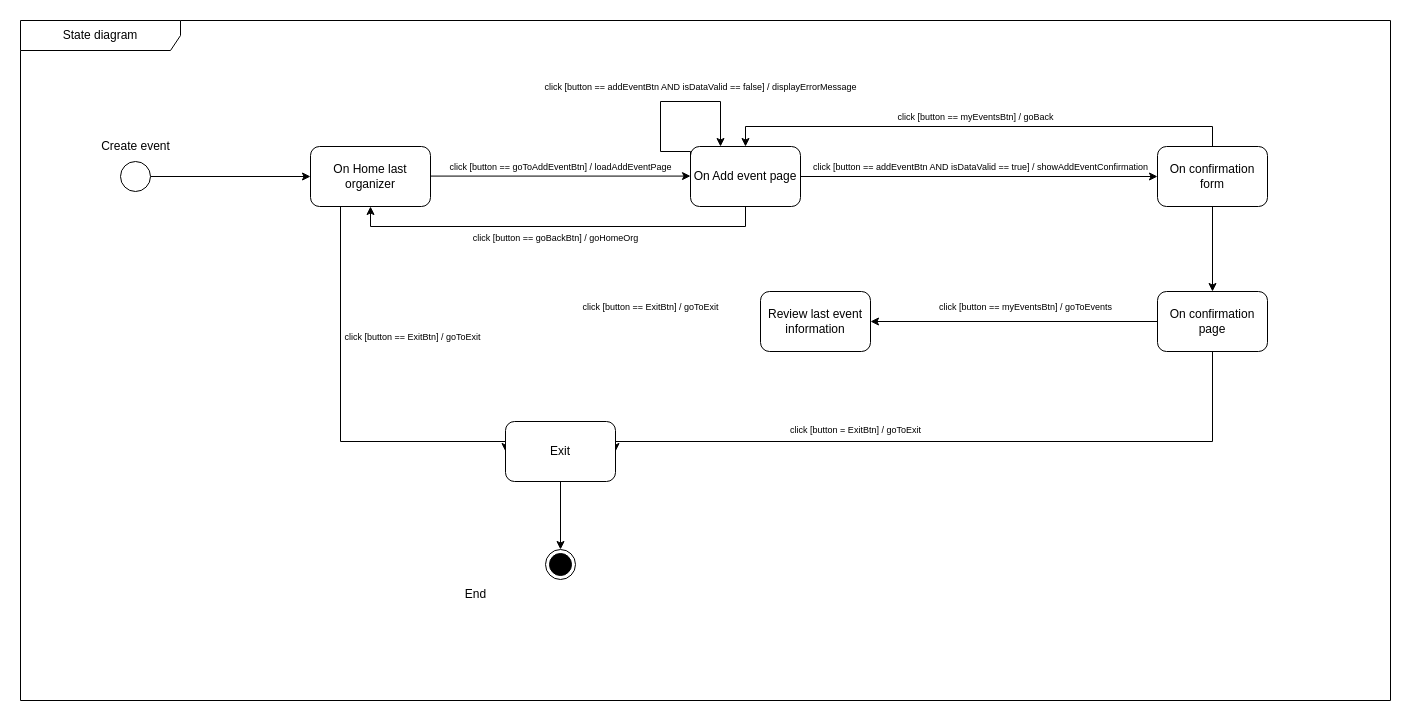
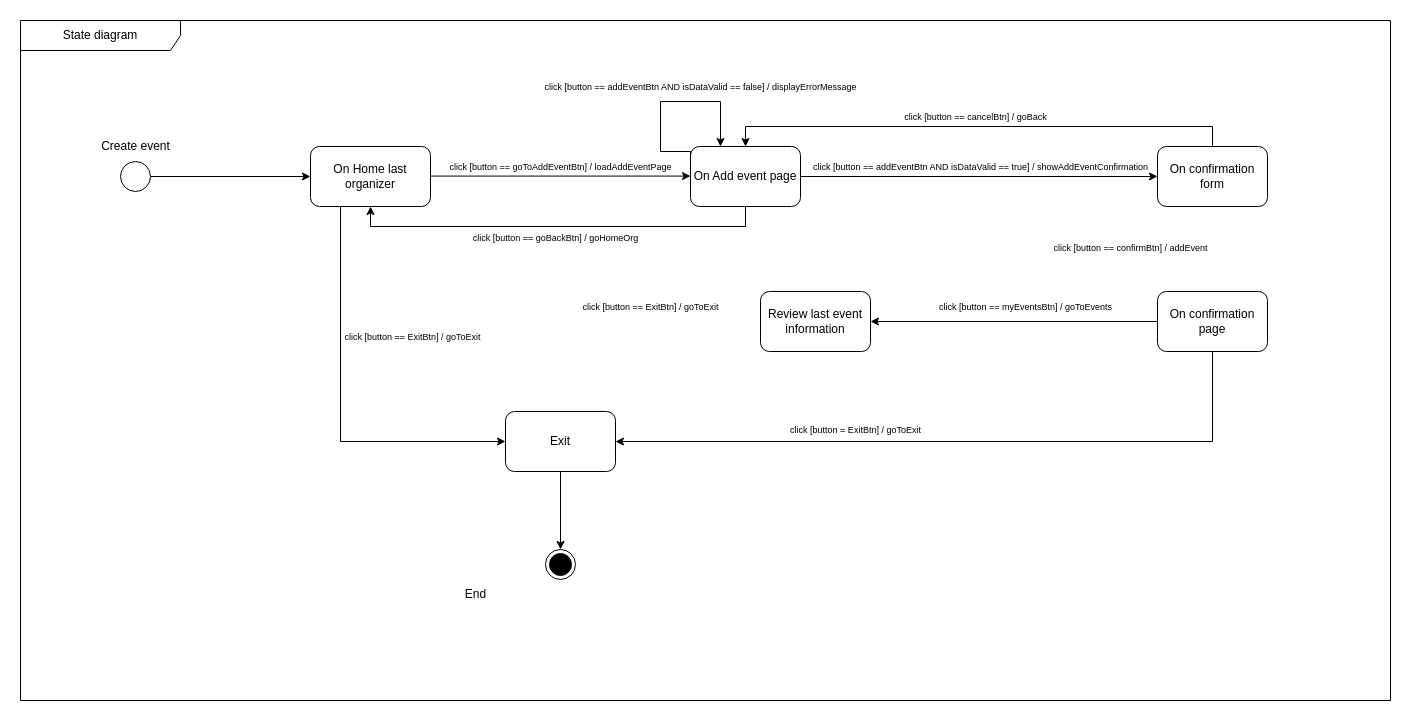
  <mxCell id="0" />
  <mxCell id="1" parent="0" />
  <mxCell id="2" value="State diagram" style="shape=umlFrame;whiteSpace=wrap;html=1;pointerEvents=0;recursiveResize=0;container=1;collapsible=0;width=160;" vertex="1" parent="1"><mxGeometry width="1370" height="680" as="geometry" x="20" y="20" /></mxCell>
  <mxCell id="3" style="edgeStyle=orthogonalEdgeStyle;rounded=0;orthogonalLoop=1;jettySize=auto;html=1;entryX=0;entryY=0.5;entryDx=0;entryDy=0;" edge="1" parent="2" source="4" target="10"><mxGeometry relative="1" as="geometry" /></mxCell>
  <mxCell id="4" value="" style="ellipse;" vertex="1" parent="2"><mxGeometry x="100" y="141" width="30" height="30" as="geometry" /></mxCell>
  <mxCell id="5" value="Create event" style="text;html=1;align=center;verticalAlign=middle;resizable=0;points=[];autosize=1;strokeColor=none;fillColor=none;" vertex="1" parent="2"><mxGeometry x="70" y="111" width="90" height="30" as="geometry" /></mxCell>
  <mxCell id="6" value="End" style="text;html=1;align=center;verticalAlign=middle;resizable=0;points=[];autosize=1;strokeColor=none;fillColor=none;" vertex="1" parent="2"><mxGeometry x="435" y="559" width="40" height="30" as="geometry" /></mxCell>
  <mxCell id="7" value="" style="ellipse;html=1;shape=endState;fillColor=strokeColor;" vertex="1" parent="2"><mxGeometry x="525" y="529" width="30" height="30" as="geometry" /></mxCell>
  <mxCell id="8" style="edgeStyle=orthogonalEdgeStyle;rounded=0;orthogonalLoop=1;jettySize=auto;html=1;" edge="1" parent="2"><mxGeometry relative="1" as="geometry"><mxPoint x="410" y="155.58" as="sourcePoint" /><mxPoint x="670" y="155.58" as="targetPoint" /></mxGeometry></mxCell>
  <mxCell id="9" style="edgeStyle=orthogonalEdgeStyle;rounded=0;orthogonalLoop=1;jettySize=auto;html=1;entryX=0;entryY=0.5;entryDx=0;entryDy=0;" edge="1" parent="2" source="10" target="26"><mxGeometry relative="1" as="geometry"><Array as="points"><mxPoint x="320" y="421" /></Array></mxGeometry></mxCell>
  <mxCell id="10" value="On Home last organizer" style="rounded=1;whiteSpace=wrap;html=1;" vertex="1" parent="2"><mxGeometry x="290" y="126" width="120" height="60" as="geometry" /></mxCell>
  <mxCell id="11" value="&lt;font style=&quot;font-size: 9px;&quot;&gt;click [button == goToAddEventBtn] / loadAddEventPage&lt;/font&gt;" style="text;html=1;align=center;verticalAlign=middle;resizable=0;points=[];autosize=1;strokeColor=none;fillColor=none;" vertex="1" parent="2"><mxGeometry x="415" y="131" width="250" height="30" as="geometry" /></mxCell>
  <mxCell id="12" style="edgeStyle=orthogonalEdgeStyle;rounded=0;orthogonalLoop=1;jettySize=auto;html=1;entryX=0.5;entryY=1;entryDx=0;entryDy=0;" edge="1" parent="2" source="14" target="10"><mxGeometry relative="1" as="geometry"><Array as="points"><mxPoint x="725" y="206" /><mxPoint x="350" y="206" /></Array></mxGeometry></mxCell>
  <mxCell id="13" style="edgeStyle=orthogonalEdgeStyle;rounded=0;orthogonalLoop=1;jettySize=auto;html=1;" edge="1" parent="2" source="14" target="18"><mxGeometry relative="1" as="geometry" /></mxCell>
  <mxCell id="14" value="On Add event page" style="rounded=1;whiteSpace=wrap;html=1;" vertex="1" parent="2"><mxGeometry x="670" y="126" width="110" height="60" as="geometry" /></mxCell>
  <mxCell id="15" value="&lt;font style=&quot;font-size: 9px;&quot;&gt;click [button == goBackBtn] / goHomeOrg&lt;/font&gt;" style="text;html=1;align=center;verticalAlign=middle;resizable=0;points=[];autosize=1;strokeColor=none;fillColor=none;" vertex="1" parent="2"><mxGeometry x="440" y="202" width="190" height="30" as="geometry" /></mxCell>
- <mxCell id="16" style="edgeStyle=orthogonalEdgeStyle;rounded=0;orthogonalLoop=1;jettySize=auto;html=1;" edge="1" parent="2" source="18" target="22"><mxGeometry relative="1" as="geometry" /></mxCell>
  <mxCell id="17" style="edgeStyle=orthogonalEdgeStyle;rounded=0;orthogonalLoop=1;jettySize=auto;html=1;entryX=0.5;entryY=0;entryDx=0;entryDy=0;" edge="1" parent="2" source="18" target="14"><mxGeometry relative="1" as="geometry"><Array as="points"><mxPoint x="1192" y="106" /><mxPoint x="725" y="106" /></Array></mxGeometry></mxCell>
  <mxCell id="18" value="On confirmation form" style="rounded=1;whiteSpace=wrap;html=1;" vertex="1" parent="2"><mxGeometry x="1137" y="126" width="110" height="60" as="geometry" /></mxCell>
  <mxCell id="19" value="&lt;font style=&quot;font-size: 9px;&quot;&gt;click [button == addEventBtn AND isDataValid == true] / showAddEventConfirmation&lt;/font&gt;" style="text;html=1;align=center;verticalAlign=middle;resizable=0;points=[];autosize=1;strokeColor=none;fillColor=none;" vertex="1" parent="2"><mxGeometry x="780" y="131" width="360" height="30" as="geometry" /></mxCell>
  <mxCell id="20" style="edgeStyle=orthogonalEdgeStyle;rounded=0;orthogonalLoop=1;jettySize=auto;html=1;entryX=1;entryY=0.5;entryDx=0;entryDy=0;" edge="1" parent="2" source="22" target="26"><mxGeometry relative="1" as="geometry"><Array as="points"><mxPoint x="1192" y="421" /></Array></mxGeometry></mxCell>
  <mxCell id="21" style="edgeStyle=orthogonalEdgeStyle;rounded=0;orthogonalLoop=1;jettySize=auto;html=1;" edge="1" parent="2" source="22" target="29"><mxGeometry relative="1" as="geometry" /></mxCell>
  <mxCell id="22" value="On confirmation page" style="rounded=1;whiteSpace=wrap;html=1;" vertex="1" parent="2"><mxGeometry x="1137" y="271" width="110" height="60" as="geometry" /></mxCell>
- <mxCell id="24" value="&lt;font style=&quot;font-size: 9px;&quot;&gt;click [button == myEventsBtn] / goBack&lt;/font&gt;" style="text;html=1;align=center;verticalAlign=middle;resizable=0;points=[];autosize=1;strokeColor=none;fillColor=none;" vertex="1" parent="2"><mxGeometry x="870" y="81" width="170" height="30" as="geometry" /></mxCell>
+ <mxCell id="23" value="&lt;font style=&quot;font-size: 9px;&quot;&gt;click [button == confirmBtn] / addEvent&lt;/font&gt;" style="text;html=1;align=center;verticalAlign=middle;resizable=0;points=[];autosize=1;strokeColor=none;fillColor=none;" vertex="1" parent="2"><mxGeometry x="1020" y="212" width="180" height="30" as="geometry" /></mxCell>
+ <mxCell id="24" value="&lt;font style=&quot;font-size: 9px;&quot;&gt;click [button == cancelBtn] / goBack&lt;/font&gt;" style="text;html=1;align=center;verticalAlign=middle;resizable=0;points=[];autosize=1;strokeColor=none;fillColor=none;" vertex="1" parent="2"><mxGeometry x="870" y="81" width="170" height="30" as="geometry" /></mxCell>
  <mxCell id="25" style="edgeStyle=orthogonalEdgeStyle;rounded=0;orthogonalLoop=1;jettySize=auto;html=1;" edge="1" parent="2" source="26" target="7"><mxGeometry relative="1" as="geometry" /></mxCell>
- <mxCell id="26" value="Exit" style="rounded=1;whiteSpace=wrap;html=1;" vertex="1" parent="2"><mxGeometry x="485" y="401" width="110" height="60" as="geometry" /></mxCell>
+ <mxCell id="26" value="Exit" style="rounded=1;whiteSpace=wrap;html=1;" vertex="1" parent="2"><mxGeometry x="485" y="391" width="110" height="60" as="geometry" /></mxCell>
  <mxCell id="27" value="&lt;font style=&quot;font-size: 9px;&quot;&gt;click [button == ExitBtn] / goToExit&lt;/font&gt;" style="text;html=1;align=center;verticalAlign=middle;resizable=0;points=[];autosize=1;strokeColor=none;fillColor=none;" vertex="1" parent="2"><mxGeometry x="312" y="301" width="160" height="30" as="geometry" /></mxCell>
  <mxCell id="28" value="&lt;font style=&quot;font-size: 9px;&quot;&gt;click [button = ExitBtn] / goToExit&lt;/font&gt;" style="text;html=1;align=center;verticalAlign=middle;resizable=0;points=[];autosize=1;strokeColor=none;fillColor=none;" vertex="1" parent="2"><mxGeometry x="760" y="394" width="150" height="30" as="geometry" /></mxCell>
  <mxCell id="29" value="Review last event information" style="rounded=1;whiteSpace=wrap;html=1;" vertex="1" parent="2"><mxGeometry x="740" y="271" width="110" height="60" as="geometry" /></mxCell>
  <mxCell id="30" value="&lt;font style=&quot;font-size: 9px;&quot;&gt;click [button == myEventsBtn] / goToEvents&lt;/font&gt;" style="text;html=1;align=center;verticalAlign=middle;resizable=0;points=[];autosize=1;strokeColor=none;fillColor=none;" vertex="1" parent="2"><mxGeometry x="905" y="271" width="200" height="30" as="geometry" /></mxCell>
  <mxCell id="31" value="&lt;font style=&quot;font-size: 9px;&quot;&gt;click [button == ExitBtn] / goToExit&lt;/font&gt;" style="text;html=1;align=center;verticalAlign=middle;resizable=0;points=[];autosize=1;strokeColor=none;fillColor=none;" vertex="1" parent="2"><mxGeometry x="550" y="271" width="160" height="30" as="geometry" /></mxCell>
  <mxCell id="32" style="edgeStyle=orthogonalEdgeStyle;rounded=0;orthogonalLoop=1;jettySize=auto;html=1;exitX=0;exitY=0.25;exitDx=0;exitDy=0;" edge="1" parent="2" source="14" target="14"><mxGeometry relative="1" as="geometry"><Array as="points"><mxPoint x="670" y="131" /><mxPoint x="640" y="131" /><mxPoint x="640" y="81" /><mxPoint x="700" y="81" /></Array></mxGeometry></mxCell>
  <mxCell id="33" value="&lt;font style=&quot;font-size: 9px;&quot;&gt;click [button == addEventBtn AND isDataValid == false] / displayErrorMessage&lt;/font&gt;" style="text;html=1;align=center;verticalAlign=middle;resizable=0;points=[];autosize=1;strokeColor=none;fillColor=none;" vertex="1" parent="2"><mxGeometry x="510" y="51" width="340" height="30" as="geometry" /></mxCell>
